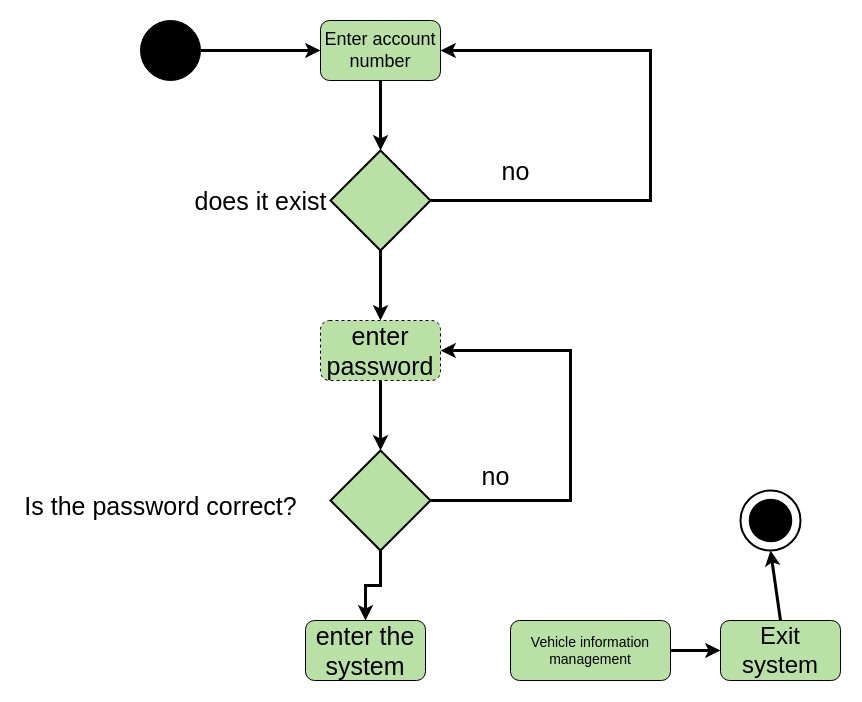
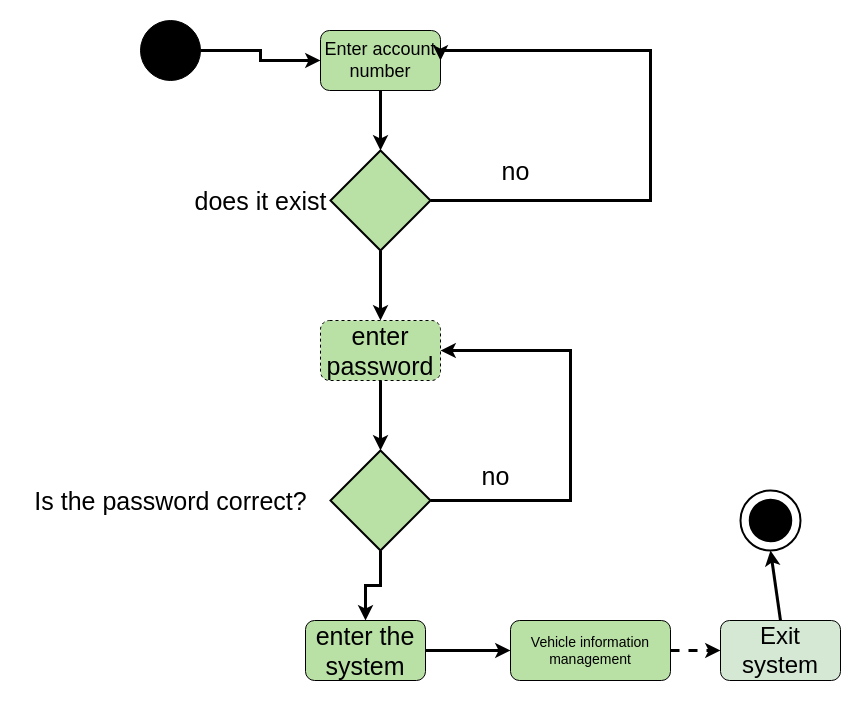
  <mxCell id="0" />
  <mxCell id="1" parent="0" />
  <mxCell id="2" style="edgeStyle=orthogonalEdgeStyle;rounded=0;orthogonalLoop=1;jettySize=auto;html=1;exitX=1;exitY=0.5;exitDx=0;exitDy=0;entryX=0;entryY=0.5;entryDx=0;entryDy=0;strokeWidth=3;" parent="1" source="3" target="4" edge="1"><mxGeometry relative="1" as="geometry" /></mxCell>
  <mxCell id="3" value="" style="ellipse;whiteSpace=wrap;html=1;aspect=fixed;fillColor=#000000;" parent="1" vertex="1"><mxGeometry x="140" y="20" width="60" height="60" as="geometry" /></mxCell>
- <mxCell id="4" value="&lt;font style=&quot;font-size: 18px;&quot;&gt;Enter account number&lt;/font&gt;" style="rounded=1;whiteSpace=wrap;html=1;fillColor=#B9E0A5;" parent="1" vertex="1"><mxGeometry x="320" y="20" width="120" height="60" as="geometry" /></mxCell>
+ <mxCell id="4" value="&lt;font style=&quot;font-size: 18px;&quot;&gt;Enter account number&lt;/font&gt;" style="rounded=1;whiteSpace=wrap;html=1;fillColor=#B9E0A5;" parent="1" vertex="1"><mxGeometry x="320" y="30" width="120" height="60" as="geometry" /></mxCell>
  <mxCell id="5" style="edgeStyle=orthogonalEdgeStyle;rounded=0;orthogonalLoop=1;jettySize=auto;html=1;exitX=1;exitY=0.5;exitDx=0;exitDy=0;exitPerimeter=0;entryX=1;entryY=0.5;entryDx=0;entryDy=0;strokeWidth=3;" parent="1" source="7" target="4" edge="1"><mxGeometry relative="1" as="geometry"><Array as="points"><mxPoint x="650" y="200" /><mxPoint x="650" y="50" /></Array></mxGeometry></mxCell>
  <mxCell id="6" style="edgeStyle=orthogonalEdgeStyle;rounded=0;orthogonalLoop=1;jettySize=auto;html=1;exitX=0.5;exitY=1;exitDx=0;exitDy=0;exitPerimeter=0;entryX=0.5;entryY=0;entryDx=0;entryDy=0;strokeWidth=3;" parent="1" source="7" target="8" edge="1"><mxGeometry relative="1" as="geometry" /></mxCell>
  <mxCell id="7" value="" style="strokeWidth=2;html=1;shape=mxgraph.flowchart.decision;whiteSpace=wrap;fillColor=#B9E0A5;" parent="1" vertex="1"><mxGeometry x="330" y="150" width="100" height="100" as="geometry" /></mxCell>
  <mxCell id="8" value="&lt;font style=&quot;font-size: 25px;&quot;&gt;enter password&lt;/font&gt;" style="rounded=1;whiteSpace=wrap;html=1;fillColor=#B9E0A5;dashed=1;" parent="1" vertex="1"><mxGeometry x="320" y="320" width="120" height="60" as="geometry" /></mxCell>
  <mxCell id="9" style="edgeStyle=orthogonalEdgeStyle;rounded=0;orthogonalLoop=1;jettySize=auto;html=1;exitX=1;exitY=0.5;exitDx=0;exitDy=0;exitPerimeter=0;entryX=1;entryY=0.5;entryDx=0;entryDy=0;strokeWidth=3;" parent="1" source="11" target="8" edge="1"><mxGeometry relative="1" as="geometry"><Array as="points"><mxPoint x="570" y="500" /><mxPoint x="570" y="350" /></Array></mxGeometry></mxCell>
  <mxCell id="10" style="edgeStyle=orthogonalEdgeStyle;rounded=0;orthogonalLoop=1;jettySize=auto;html=1;exitX=0.5;exitY=1;exitDx=0;exitDy=0;exitPerimeter=0;entryX=0.5;entryY=0;entryDx=0;entryDy=0;strokeWidth=3;" parent="1" source="11" target="13" edge="1"><mxGeometry relative="1" as="geometry" /></mxCell>
  <mxCell id="11" value="" style="strokeWidth=2;html=1;shape=mxgraph.flowchart.decision;whiteSpace=wrap;fillColor=#B9E0A5;" parent="1" vertex="1"><mxGeometry x="330" y="450" width="100" height="100" as="geometry" /></mxCell>
+ <mxCell id="12" style="edgeStyle=orthogonalEdgeStyle;rounded=0;orthogonalLoop=1;jettySize=auto;html=1;exitX=1;exitY=0.5;exitDx=0;exitDy=0;entryX=0;entryY=0.5;entryDx=0;entryDy=0;strokeWidth=3;" parent="1" source="13" target="15" edge="1"><mxGeometry relative="1" as="geometry" /></mxCell>
  <mxCell id="13" value="&lt;font style=&quot;font-size: 25px;&quot;&gt;enter the system&lt;/font&gt;" style="rounded=1;whiteSpace=wrap;html=1;fillColor=#B9E0A5;" parent="1" vertex="1"><mxGeometry x="305" y="620" width="120" height="60" as="geometry" /></mxCell>
- <mxCell id="14" style="edgeStyle=orthogonalEdgeStyle;rounded=0;orthogonalLoop=1;jettySize=auto;html=1;exitX=1;exitY=0.5;exitDx=0;exitDy=0;entryX=0;entryY=0.5;entryDx=0;entryDy=0;strokeWidth=3;" parent="1" source="15" target="16" edge="1"><mxGeometry relative="1" as="geometry" /></mxCell>
+ <mxCell id="14" style="edgeStyle=orthogonalEdgeStyle;rounded=0;orthogonalLoop=1;jettySize=auto;html=1;exitX=1;exitY=0.5;exitDx=0;exitDy=0;entryX=0;entryY=0.5;entryDx=0;entryDy=0;strokeWidth=3;dashed=1;" parent="1" source="15" target="16" edge="1"><mxGeometry relative="1" as="geometry" /></mxCell>
  <mxCell id="15" value="&lt;font style=&quot;font-size: 14px;&quot;&gt;Vehicle information management&lt;/font&gt;" style="rounded=1;whiteSpace=wrap;html=1;fillColor=#B9E0A5;" parent="1" vertex="1"><mxGeometry x="510" y="620" width="160" height="60" as="geometry" /></mxCell>
- <mxCell id="16" value="&lt;font style=&quot;font-size: 24px;&quot;&gt;Exit system&lt;/font&gt;" style="rounded=1;whiteSpace=wrap;html=1;fillColor=#B9E0A5;" parent="1" vertex="1"><mxGeometry x="720" y="620" width="120" height="60" as="geometry" /></mxCell>
+ <mxCell id="16" value="&lt;font style=&quot;font-size: 24px;&quot;&gt;Exit system&lt;/font&gt;" style="rounded=1;whiteSpace=wrap;html=1;fillColor=#d5e8d4;" parent="1" vertex="1"><mxGeometry x="720" y="620" width="120" height="60" as="geometry" /></mxCell>
  <mxCell id="17" style="edgeStyle=orthogonalEdgeStyle;rounded=0;orthogonalLoop=1;jettySize=auto;html=1;exitX=0.5;exitY=1;exitDx=0;exitDy=0;entryX=0.5;entryY=0;entryDx=0;entryDy=0;entryPerimeter=0;strokeWidth=3;" parent="1" source="4" target="7" edge="1"><mxGeometry relative="1" as="geometry" /></mxCell>
  <mxCell id="18" style="edgeStyle=orthogonalEdgeStyle;rounded=0;orthogonalLoop=1;jettySize=auto;html=1;exitX=0.5;exitY=1;exitDx=0;exitDy=0;entryX=0.5;entryY=0;entryDx=0;entryDy=0;entryPerimeter=0;strokeWidth=3;" parent="1" source="8" target="11" edge="1"><mxGeometry relative="1" as="geometry" /></mxCell>
  <mxCell id="19" value="" style="verticalLabelPosition=bottom;verticalAlign=top;html=1;shape=mxgraph.flowchart.on-page_reference;strokeWidth=2;container=0;" parent="1" vertex="1"><mxGeometry x="740" y="490" width="60" height="60" as="geometry" /></mxCell>
  <mxCell id="20" value="" style="verticalLabelPosition=bottom;verticalAlign=top;html=1;shape=mxgraph.flowchart.on-page_reference;fillColor=#000000;container=0;strokeWidth=21;" parent="1" vertex="1"><mxGeometry x="758.75" y="508.75" width="22.5" height="22.5" as="geometry" /></mxCell>
  <mxCell id="21" value="" style="endArrow=classic;html=1;rounded=0;exitX=0.5;exitY=0;exitDx=0;exitDy=0;entryX=0.5;entryY=1;entryDx=0;entryDy=0;entryPerimeter=0;strokeWidth=3;" parent="1" source="16" target="19" edge="1"><mxGeometry width="50" height="50" relative="1" as="geometry"><mxPoint x="610" y="570" as="sourcePoint" /><mxPoint x="660" y="520" as="targetPoint" /></mxGeometry></mxCell>
  <mxCell id="22" value="&lt;font style=&quot;font-size: 25px;&quot;&gt;does it exist&lt;/font&gt;" style="text;html=1;align=center;verticalAlign=middle;resizable=0;points=[];autosize=1;strokeColor=none;fillColor=none;" parent="1" vertex="1"><mxGeometry x="180" y="180" width="160" height="40" as="geometry" /></mxCell>
- <mxCell id="23" value="&lt;font style=&quot;font-size: 25px;&quot;&gt;Is the password correct?&lt;/font&gt;" style="text;html=1;align=center;verticalAlign=middle;resizable=0;points=[];autosize=1;strokeColor=none;fillColor=none;" parent="1" vertex="1"><mxGeometry x="10" y="485" width="300" height="40" as="geometry" /></mxCell>
+ <mxCell id="23" value="&lt;font style=&quot;font-size: 25px;&quot;&gt;Is the password correct?&lt;/font&gt;" style="text;html=1;align=center;verticalAlign=middle;resizable=0;points=[];autosize=1;strokeColor=none;fillColor=none;" parent="1" vertex="1"><mxGeometry x="20" y="480" width="300" height="40" as="geometry" /></mxCell>
  <mxCell id="24" value="&lt;font style=&quot;font-size: 25px;&quot;&gt;no&lt;/font&gt;" style="text;html=1;align=center;verticalAlign=middle;resizable=0;points=[];autosize=1;strokeColor=none;fillColor=none;" parent="1" vertex="1"><mxGeometry x="490" y="150" width="50" height="40" as="geometry" /></mxCell>
  <mxCell id="25" value="&lt;font style=&quot;font-size: 25px;&quot;&gt;no&lt;/font&gt;" style="text;html=1;align=center;verticalAlign=middle;resizable=0;points=[];autosize=1;strokeColor=none;fillColor=none;" parent="1" vertex="1"><mxGeometry x="470" y="455" width="50" height="40" as="geometry" /></mxCell>
